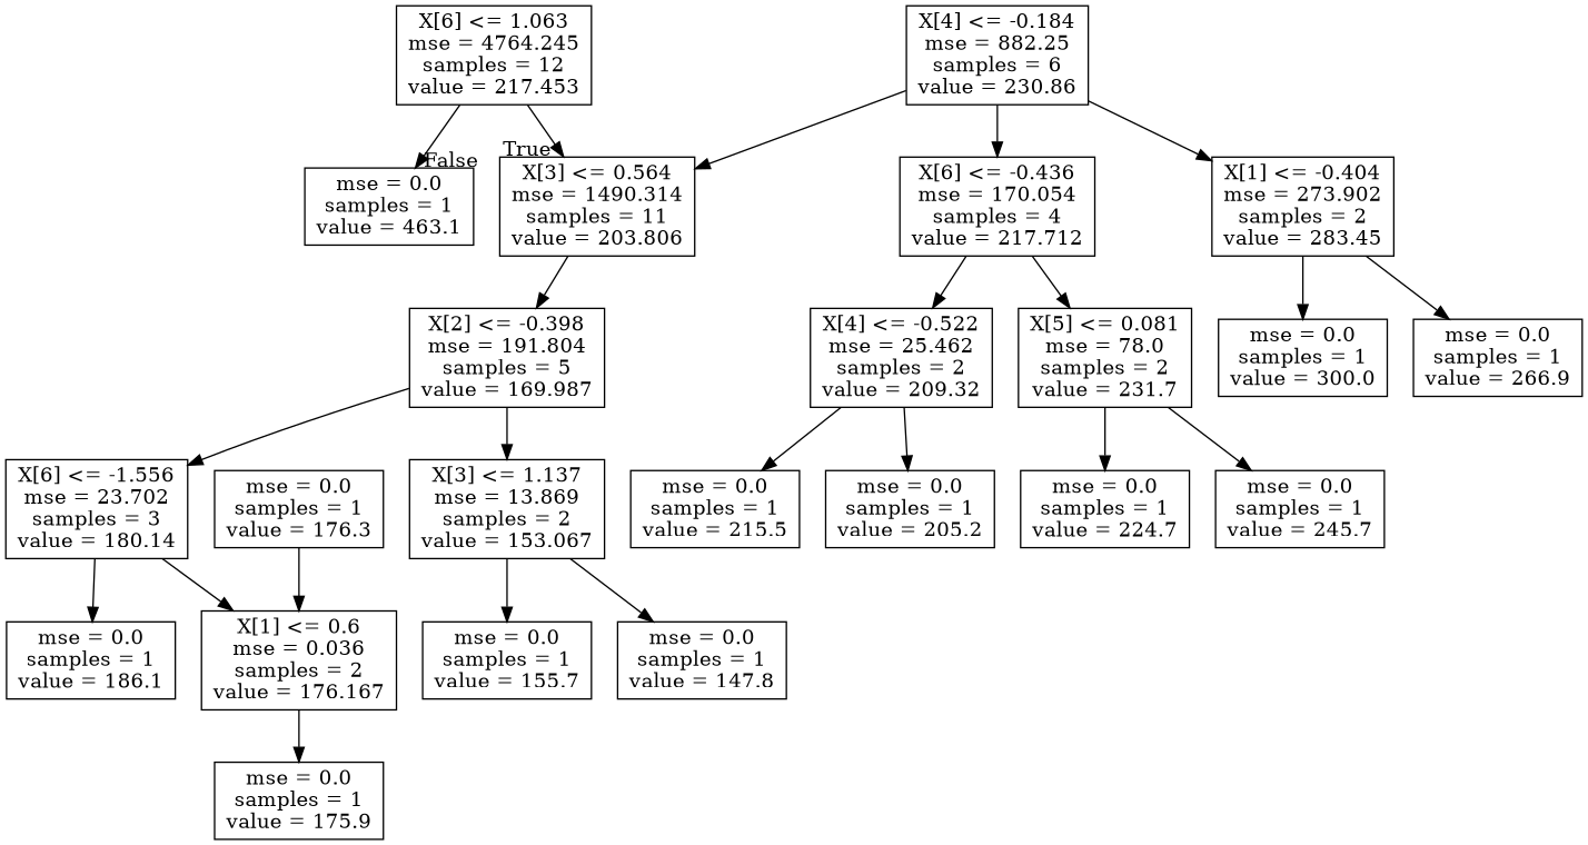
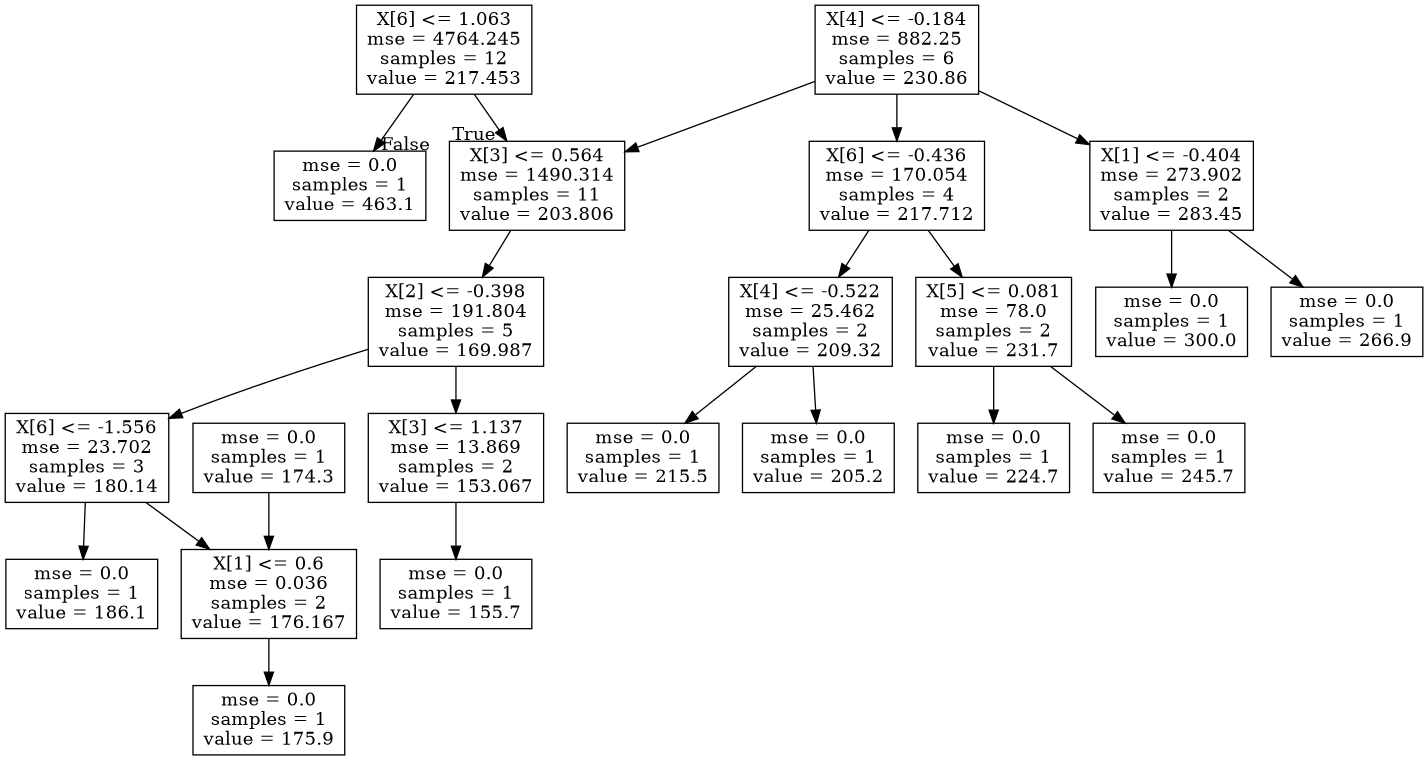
  digraph {
    node [shape=box]
    n1 [label="X[6] <= 1.063\nmse = 4764.245\nsamples = 12\nvalue = 217.453"]
    n2 [label="X[3] <= 0.564\nmse = 1490.314\nsamples = 11\nvalue = 203.806"]
    n3 [label="mse = 0.0\nsamples = 1\nvalue = 463.1"]
    n4 [label="X[2] <= -0.398\nmse = 191.804\nsamples = 5\nvalue = 169.987"]
    n5 [label="X[4] <= -0.184\nmse = 882.25\nsamples = 6\nvalue = 230.86"]
    n6 [label="X[6] <= -0.436\nmse = 170.054\nsamples = 4\nvalue = 217.712"]
    n7 [label="X[1] <= -0.404\nmse = 273.902\nsamples = 2\nvalue = 283.45"]
    n8 [label="X[6] <= -1.556\nmse = 23.702\nsamples = 3\nvalue = 180.14"]
    n9 [label="X[3] <= 1.137\nmse = 13.869\nsamples = 2\nvalue = 153.067"]
    n10 [label="X[4] <= -0.522\nmse = 25.462\nsamples = 2\nvalue = 209.32"]
    n11 [label="X[5] <= 0.081\nmse = 78.0\nsamples = 2\nvalue = 231.7"]
    n12 [label="mse = 0.0\nsamples = 1\nvalue = 300.0"]
    n13 [label="mse = 0.0\nsamples = 1\nvalue = 266.9"]
    n14 [label="mse = 0.0\nsamples = 1\nvalue = 215.5"]
    n15 [label="mse = 0.0\nsamples = 1\nvalue = 205.2"]
    n16 [label="mse = 0.0\nsamples = 1\nvalue = 224.7"]
    n17 [label="mse = 0.0\nsamples = 1\nvalue = 245.7"]
    n18 [label="mse = 0.0\nsamples = 1\nvalue = 186.1"]
    n19 [label="X[1] <= 0.6\nmse = 0.036\nsamples = 2\nvalue = 176.167"]
    n20 [label="mse = 0.0\nsamples = 1\nvalue = 155.7"]
-   n21 [label="mse = 0.0\nsamples = 1\nvalue = 147.8"]
    n22 [label="mse = 0.0\nsamples = 1\nvalue = 175.9"]
-   n23 [label="mse = 0.0\nsamples = 1\nvalue = 176.3"]
+   n23 [label="mse = 0.0\nsamples = 1\nvalue = 174.3"]
    n1 -> n2 [headlabel=True labelangle=45 labeldistance=2.5]
    n1 -> n3 [headlabel=False labelangle=-45 labeldistance=2.5]
    n2 -> n4
    n4 -> n8
    n4 -> n9
    n5 -> n2
    n5 -> n6
    n5 -> n7
    n6 -> n10
    n6 -> n11
    n7 -> n12
    n7 -> n13
    n8 -> n18
    n8 -> n19
    n9 -> n20
-   n9 -> n21
    n10 -> n14
    n10 -> n15
    n11 -> n16
    n11 -> n17
    n19 -> n22
    n23 -> n19
  }
